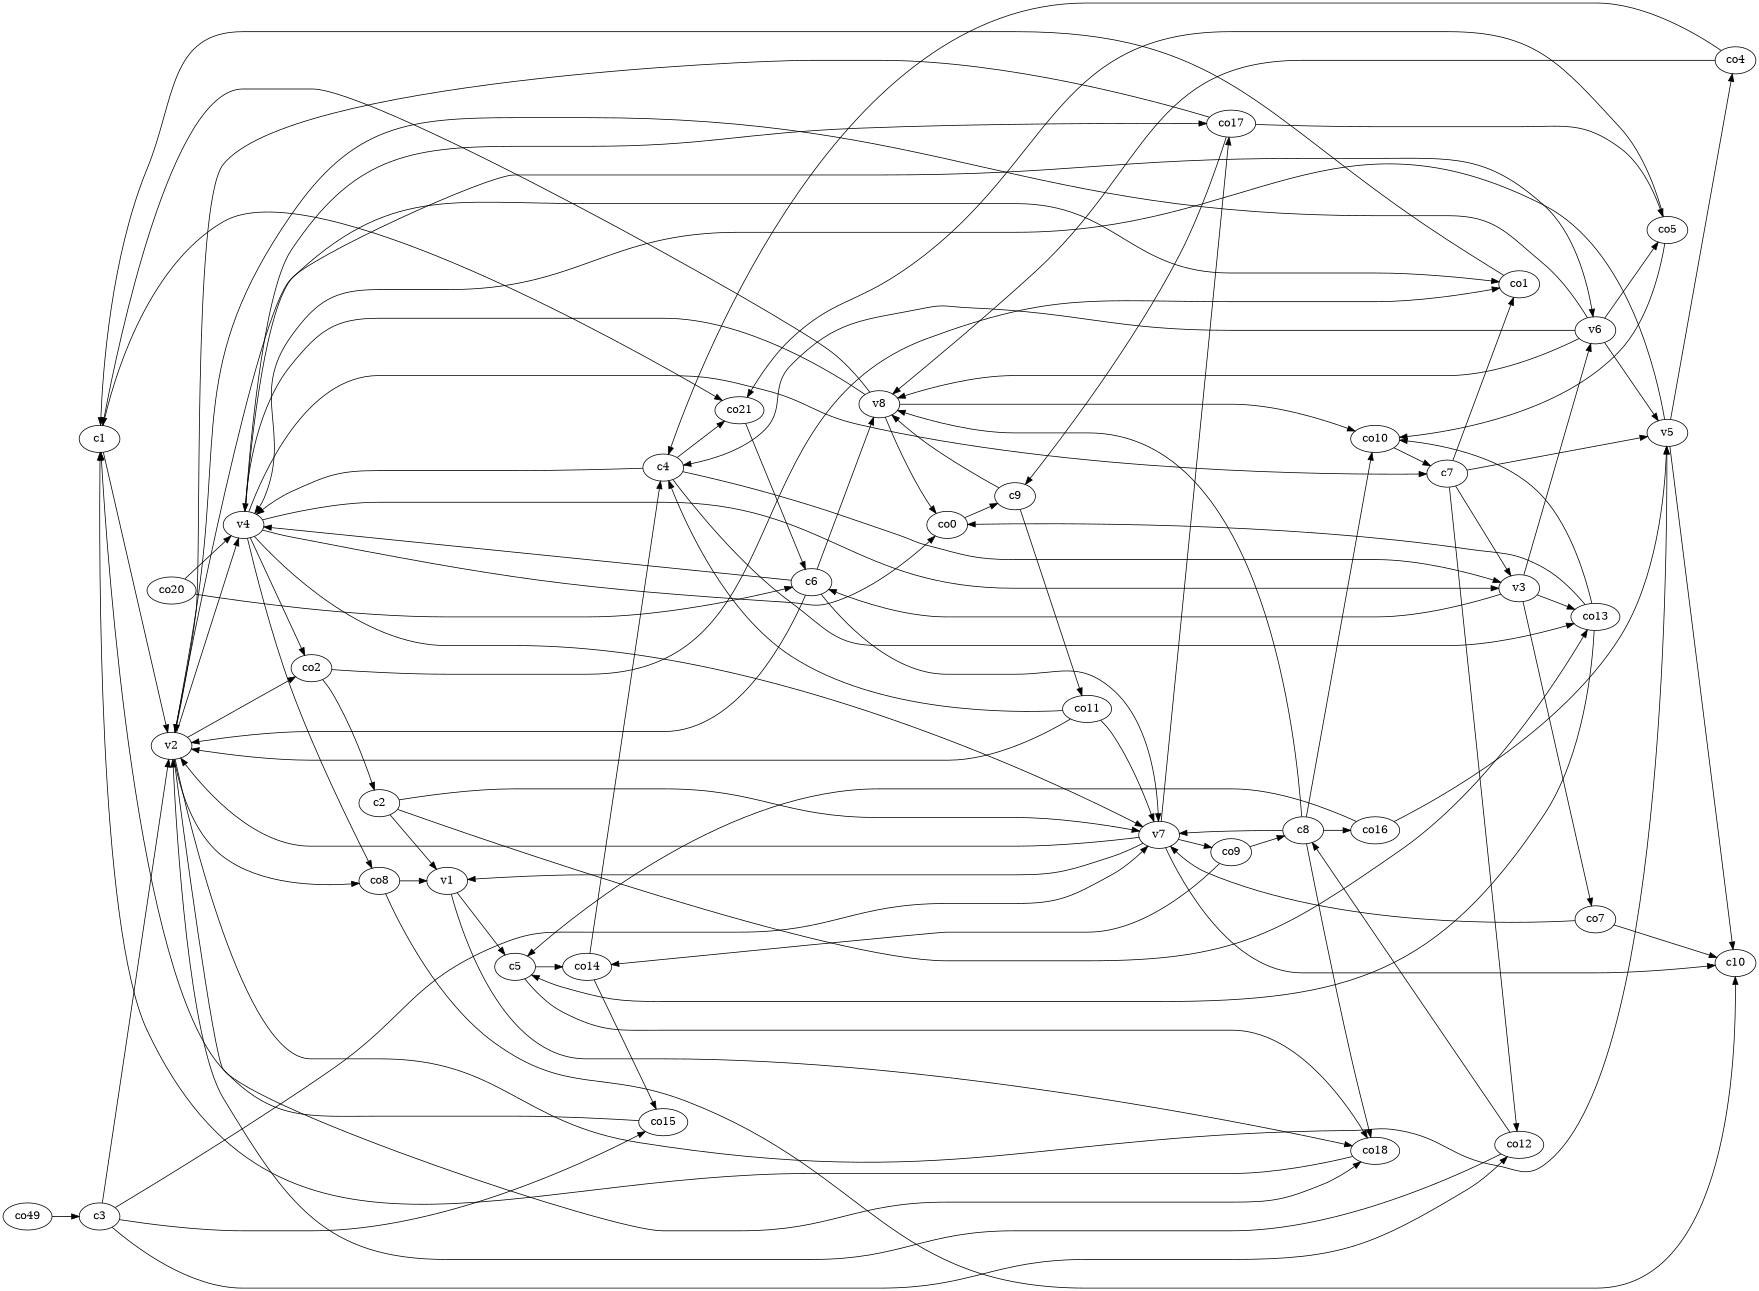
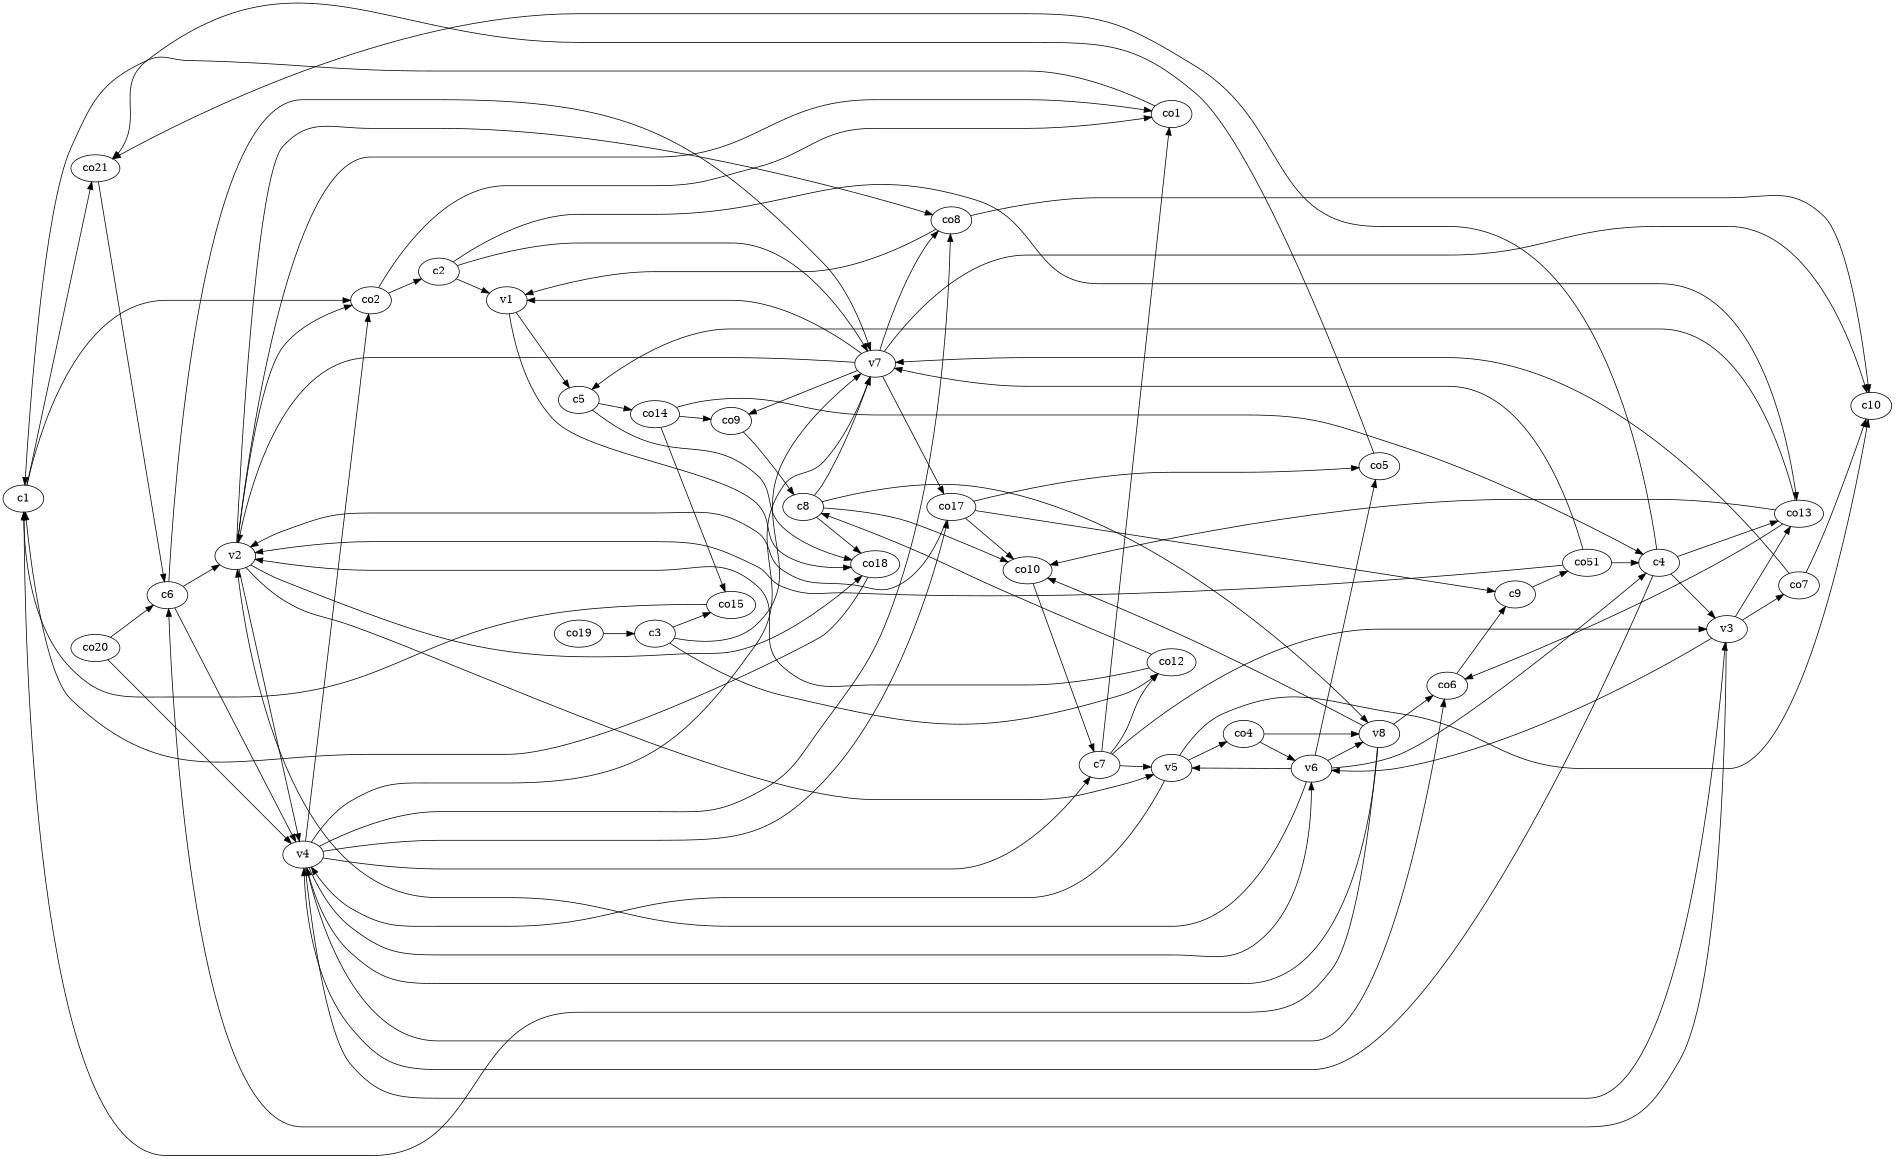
  strict digraph {
    rankdir=LR
    edge [weight=1]
    c1
    v2
    co21
    v4
    co18
    v5
    co1
    co2
    co8
    c6
    c2
    v1
    v7
    co13
    c5
    co17
    c10
    co9
    co10
-   co6 [label=co0]
+   co6
    c3
    co12
    co15
    c8
    c4
    v3
    v6
    co7
    c7
    co14
    v8
    co4
-   co16
    c9
-   co11
+   co11 [label=co51]
    co5
-   co19 [label=co49]
+   co19
    co20
-   c1 -> v2
+   c1 -> co2
    c1 -> co21
    v2 -> v4
    v2 -> co18
    v2 -> v5
    v2 -> co1
    v2 -> co2
    v2 -> co8
    co21 -> c6
    v4 -> co2
    v4 -> co8
    v4 -> v7
    v4 -> co17
    v4 -> co6
    v4 -> v3
    v4 -> v6
    v4 -> c7
    co18 -> c1
    v5 -> v4
    v5 -> c10
    v5 -> co4
    co1 -> c1
    co2 -> co1
    co2 -> c2
    co8 -> v1
    co8 -> c10
    c6 -> v2
    c6 -> v4
    c6 -> v7
-   c6 -> v8
    c2 -> v1
    c2 -> v7
    c2 -> co13
    v1 -> co18
    v1 -> c5
    v7 -> v2
+   v7 -> co8
    v7 -> v1
    v7 -> co17
    v7 -> c10
    v7 -> co9
    co13 -> c5
    co13 -> co10
    co13 -> co6
    c5 -> co18
    c5 -> co14
    co17 -> v2
    co17 -> c9
    co17 -> co5
    co9 -> c8
    co10 -> c7
    co6 -> c9
-   c3 -> v2
    c3 -> v7
    c3 -> co12
    c3 -> co15
    co12 -> v2
    co12 -> c8
    co15 -> c1
    c8 -> co18
    c8 -> v7
    c8 -> co10
    c8 -> v8
-   c8 -> co16
    c4 -> co21
    c4 -> v4
    c4 -> co13
    c4 -> v3
    v3 -> c6
    v3 -> co13
    v3 -> v6
    v3 -> co7
    v6 -> v2
    v6 -> v5
    v6 -> c4
    v6 -> v8
    v6 -> co5
    co7 -> v7
    co7 -> c10
    c7 -> v5
    c7 -> co1
    c7 -> co12
    c7 -> v3
-   co9 -> co14
+   co14 -> co9
    co14 -> co15
    co14 -> c4
    v8 -> c1
    v8 -> v4
    v8 -> co10
    v8 -> co6
-   co4 -> c4
+   co4 -> v6
    co4 -> v8
-   co16 -> v5
-   co16 -> c5
-   c9 -> v8
    c9 -> co11
    co11 -> v2
    co11 -> v7
    co11 -> c4
    co5 -> co21
-   co5 -> co10
+   co17 -> co10
    co19 -> c3
    co20 -> v4
    co20 -> c6
  }
